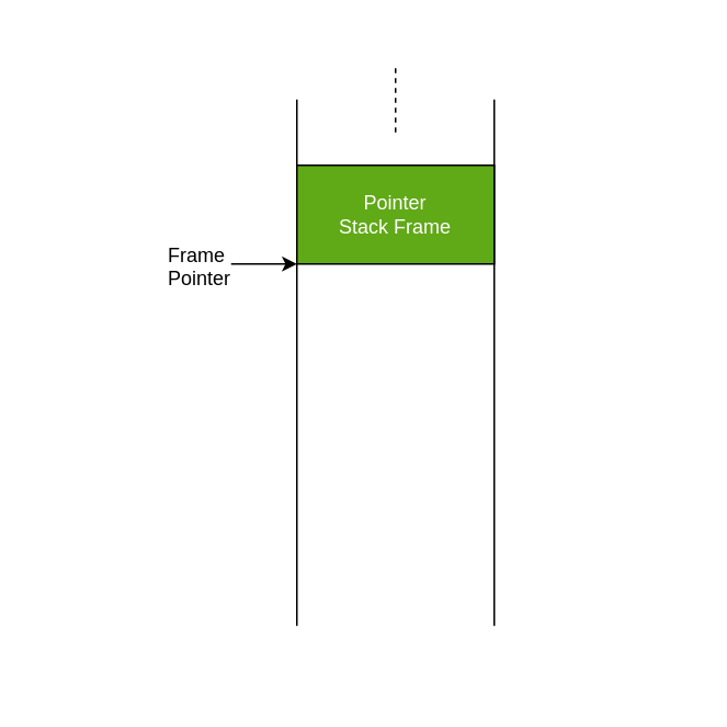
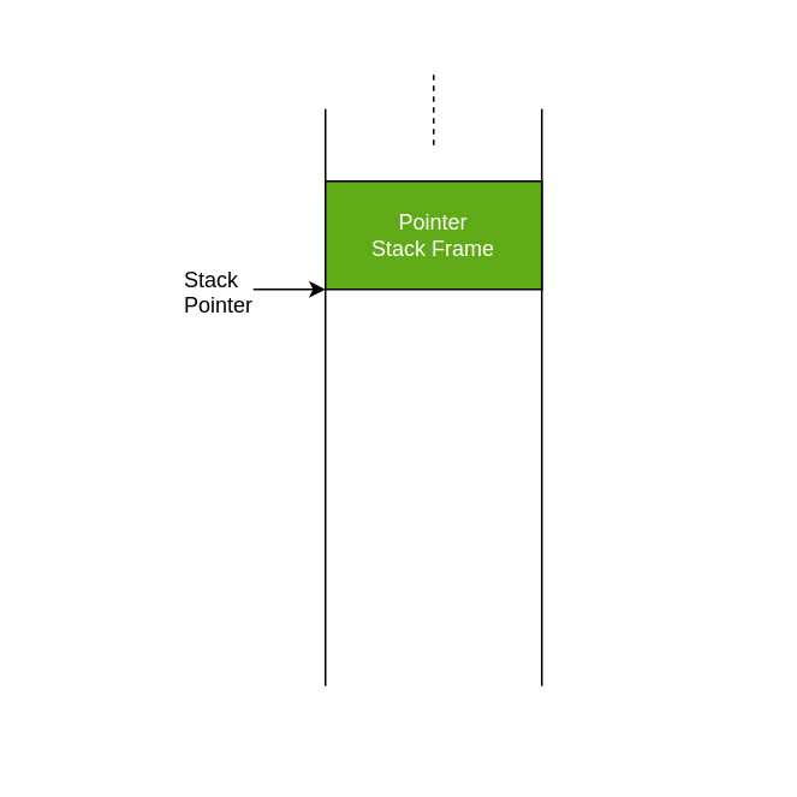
  <mxCell id="0" />
  <mxCell id="1" parent="0" />
  <mxCell id="2" value="" style="endArrow=none;html=1;" parent="1" edge="1"><mxGeometry width="50" height="50" relative="1" as="geometry"><mxPoint x="180" y="380" as="sourcePoint" /><mxPoint x="180" y="60" as="targetPoint" /></mxGeometry></mxCell>
  <mxCell id="3" value="" style="endArrow=none;html=1;" parent="1" edge="1"><mxGeometry width="50" height="50" relative="1" as="geometry"><mxPoint x="300" y="380" as="sourcePoint" /><mxPoint x="300" y="60" as="targetPoint" /></mxGeometry></mxCell>
  <mxCell id="4" value="" style="endArrow=none;dashed=1;html=1;" parent="1" edge="1"><mxGeometry width="50" height="50" relative="1" as="geometry"><mxPoint x="240" y="80" as="sourcePoint" /><mxPoint x="240" y="40" as="targetPoint" /></mxGeometry></mxCell>
  <mxCell id="5" value="Pointer&lt;br&gt;Stack Frame" style="rounded=0;whiteSpace=wrap;html=1;strokeColor=#000000;align=center;fillColor=#60a917;fontColor=#ffffff;" parent="1" vertex="1"><mxGeometry x="180" y="100" width="120" height="60" as="geometry" /></mxCell>
  <mxCell id="6" value="" style="endArrow=classic;html=1;" parent="1" edge="1"><mxGeometry width="50" height="50" relative="1" as="geometry"><mxPoint x="140" y="160" as="sourcePoint" /><mxPoint x="180" y="160" as="targetPoint" /></mxGeometry></mxCell>
- <mxCell id="7" value="Frame&lt;br&gt;Pointer" style="text;html=1;resizable=0;points=[];autosize=1;align=left;verticalAlign=top;spacingTop=-4;" parent="1" vertex="1"><mxGeometry x="100" y="145" width="50" height="30" as="geometry" /></mxCell>
+ <mxCell id="7" value="Stack&lt;br&gt;Pointer" style="text;html=1;resizable=0;points=[];autosize=1;align=left;verticalAlign=top;spacingTop=-4;" parent="1" vertex="1"><mxGeometry x="100" y="145" width="50" height="30" as="geometry" /></mxCell>
  <mxCell id="8" value="" style="rounded=0;whiteSpace=wrap;html=1;strokeColor=none;fillColor=none;" vertex="1" parent="1"><mxGeometry x="20" y="20" width="400" height="400" as="geometry" /></mxCell>
